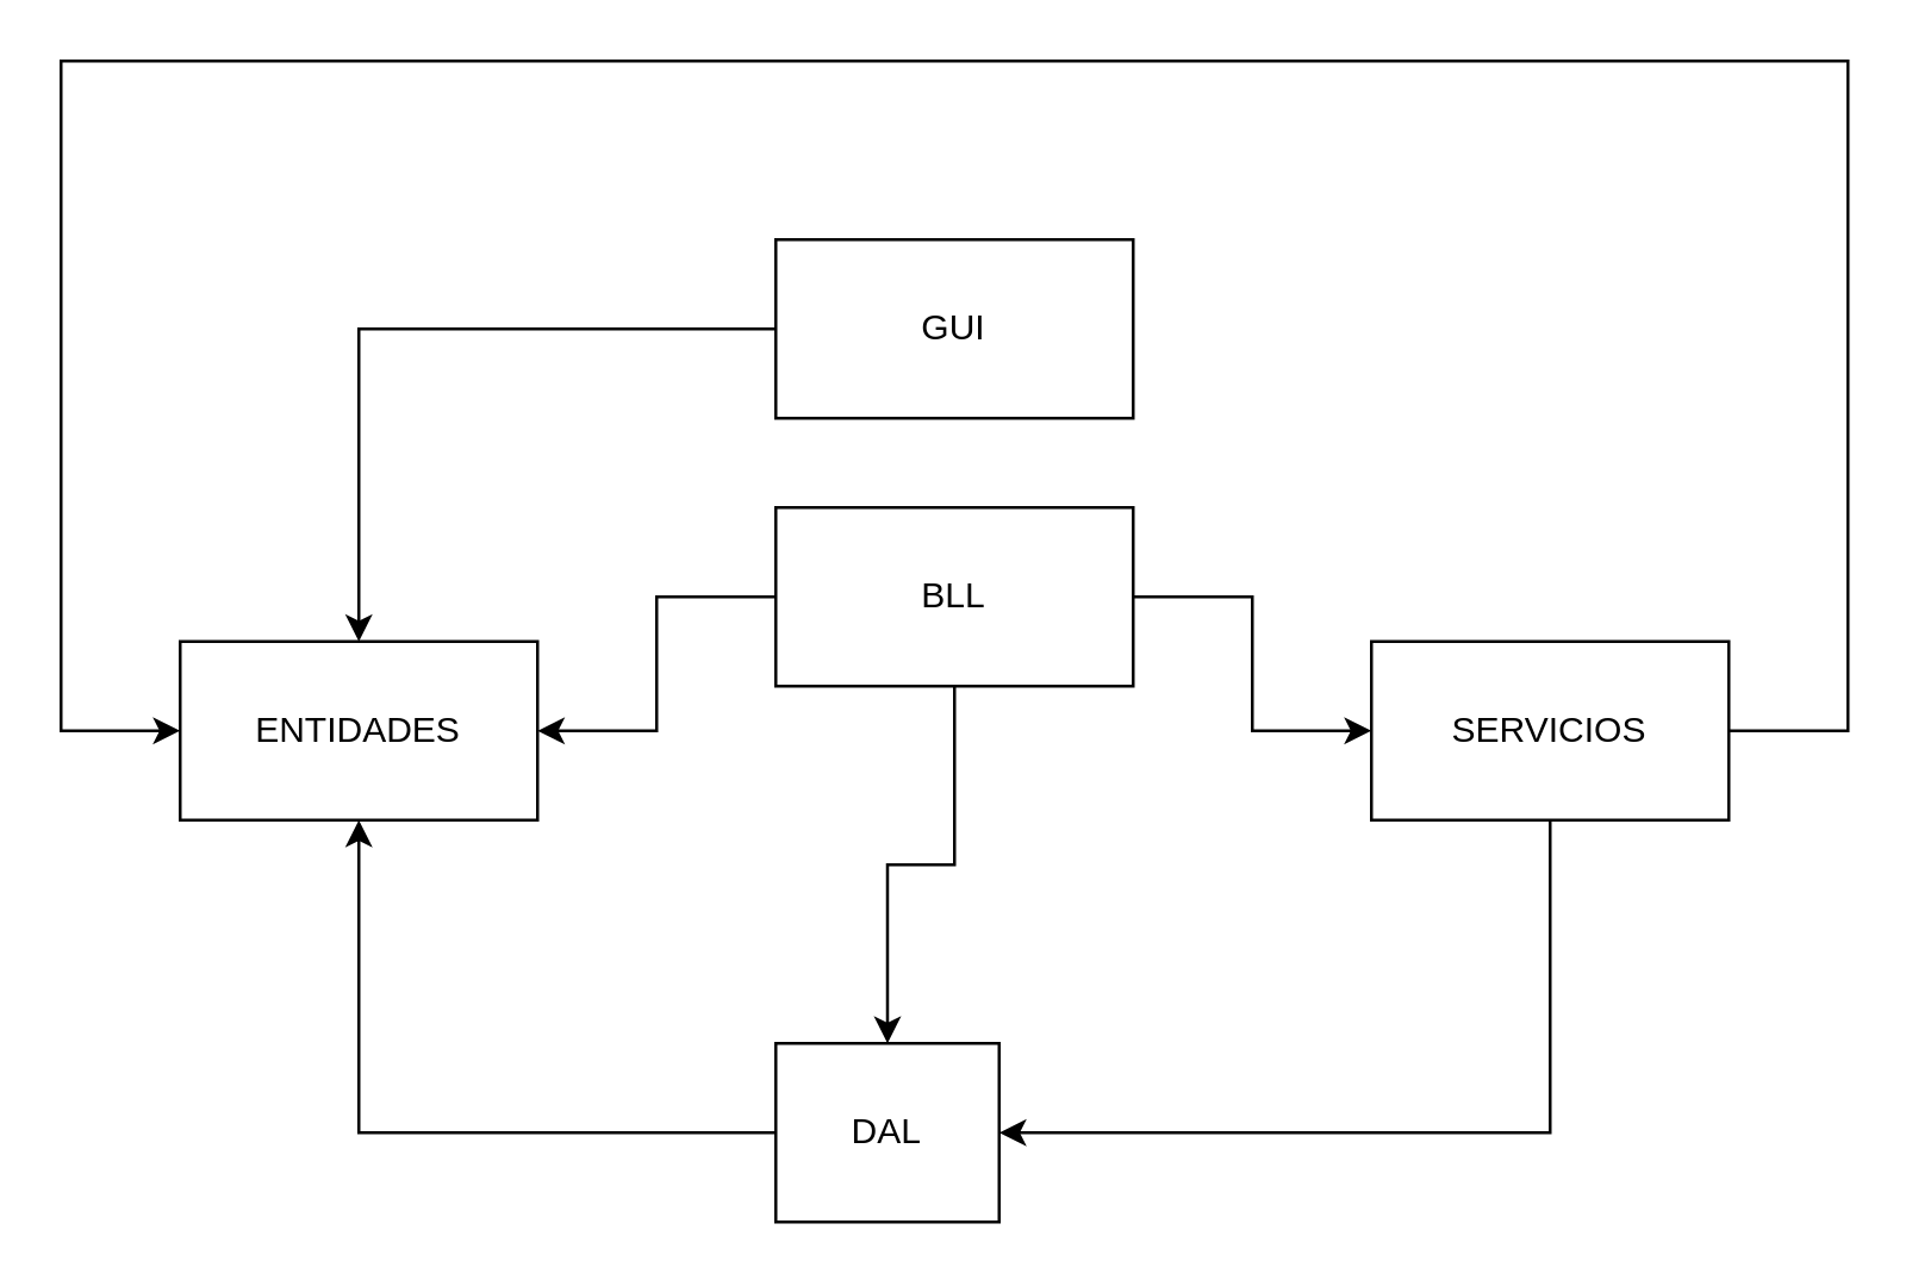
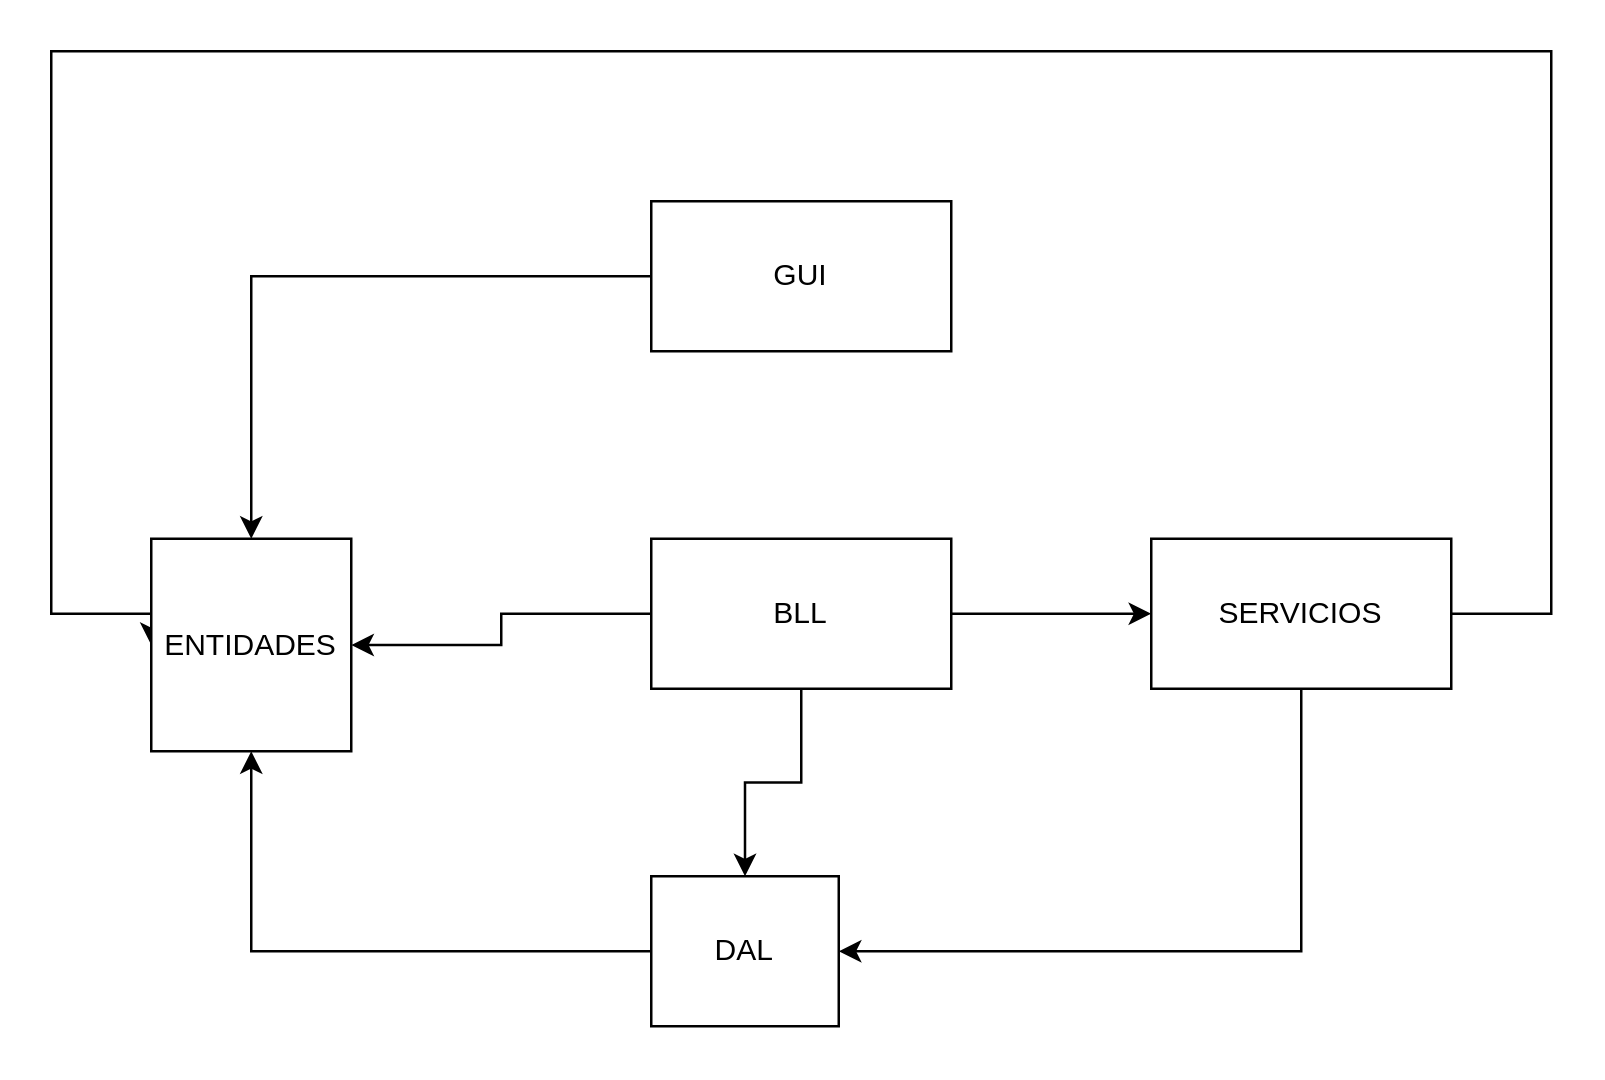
  <mxCell id="0" />
  <mxCell id="1" parent="0" />
  <mxCell id="2" style="edgeStyle=orthogonalEdgeStyle;rounded=0;orthogonalLoop=1;jettySize=auto;html=1;entryX=0.5;entryY=0;entryDx=0;entryDy=0;" edge="1" parent="1" source="5" target="9"><mxGeometry relative="1" as="geometry" /></mxCell>
  <mxCell id="3" style="edgeStyle=orthogonalEdgeStyle;rounded=0;orthogonalLoop=1;jettySize=auto;html=1;entryX=0;entryY=0.5;entryDx=0;entryDy=0;" edge="1" parent="1" source="5" target="12"><mxGeometry relative="1" as="geometry" /></mxCell>
  <mxCell id="4" style="edgeStyle=orthogonalEdgeStyle;rounded=0;orthogonalLoop=1;jettySize=auto;html=1;entryX=1;entryY=0.5;entryDx=0;entryDy=0;" edge="1" parent="1" source="5" target="13"><mxGeometry relative="1" as="geometry" /></mxCell>
- <mxCell id="5" value="BLL" style="rounded=0;whiteSpace=wrap;html=1;" vertex="1" parent="1"><mxGeometry x="260" y="170" width="120" height="60" as="geometry" /></mxCell>
+ <mxCell id="5" value="BLL" style="rounded=0;whiteSpace=wrap;html=1;" vertex="1" parent="1"><mxGeometry x="260" y="215" width="120" height="60" as="geometry" /></mxCell>
  <mxCell id="6" style="edgeStyle=orthogonalEdgeStyle;rounded=0;orthogonalLoop=1;jettySize=auto;html=1;entryX=0.5;entryY=0;entryDx=0;entryDy=0;" edge="1" parent="1" source="7" target="13"><mxGeometry relative="1" as="geometry" /></mxCell>
  <mxCell id="7" value="GUI" style="rounded=0;whiteSpace=wrap;html=1;" vertex="1" parent="1"><mxGeometry x="260" y="80" width="120" height="60" as="geometry" /></mxCell>
  <mxCell id="8" style="edgeStyle=orthogonalEdgeStyle;rounded=0;orthogonalLoop=1;jettySize=auto;html=1;entryX=0.5;entryY=1;entryDx=0;entryDy=0;" edge="1" parent="1" source="9" target="13"><mxGeometry relative="1" as="geometry" /></mxCell>
  <mxCell id="9" value="DAL" style="rounded=0;whiteSpace=wrap;html=1;" vertex="1" parent="1"><mxGeometry x="260" y="350" width="75" height="60" as="geometry" /></mxCell>
  <mxCell id="10" style="edgeStyle=orthogonalEdgeStyle;rounded=0;orthogonalLoop=1;jettySize=auto;html=1;entryX=1;entryY=0.5;entryDx=0;entryDy=0;" edge="1" parent="1" source="12" target="9"><mxGeometry relative="1" as="geometry"><Array as="points"><mxPoint x="520" y="380" /></Array></mxGeometry></mxCell>
  <mxCell id="11" style="edgeStyle=orthogonalEdgeStyle;rounded=0;orthogonalLoop=1;jettySize=auto;html=1;entryX=0;entryY=0.5;entryDx=0;entryDy=0;" edge="1" parent="1" source="12" target="13"><mxGeometry relative="1" as="geometry"><Array as="points"><mxPoint x="620" y="245" /><mxPoint x="620" y="20" /><mxPoint x="20" y="20" /><mxPoint x="20" y="245" /></Array></mxGeometry></mxCell>
  <mxCell id="12" value="SERVICIOS" style="rounded=0;whiteSpace=wrap;html=1;" vertex="1" parent="1"><mxGeometry x="460" y="215" width="120" height="60" as="geometry" /></mxCell>
- <mxCell id="13" value="ENTIDADES" style="rounded=0;whiteSpace=wrap;html=1;" vertex="1" parent="1"><mxGeometry x="60" y="215" width="120" height="60" as="geometry" /></mxCell>
+ <mxCell id="13" value="ENTIDADES" style="rounded=0;whiteSpace=wrap;html=1;" vertex="1" parent="1"><mxGeometry x="60" y="215" width="80" height="85" as="geometry" /></mxCell>
